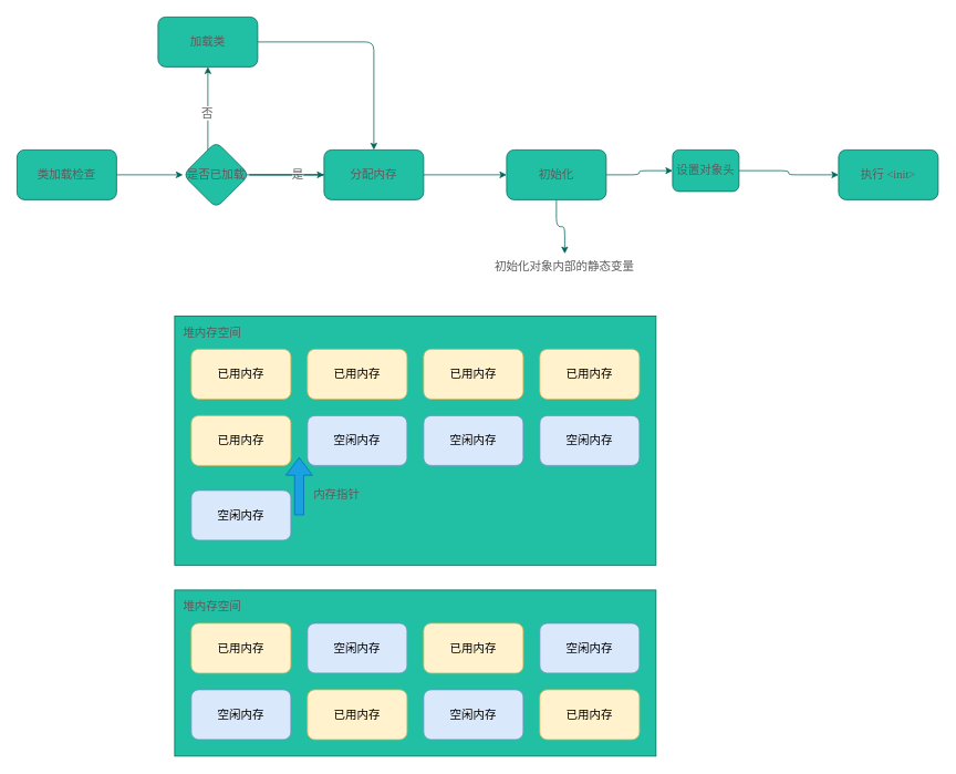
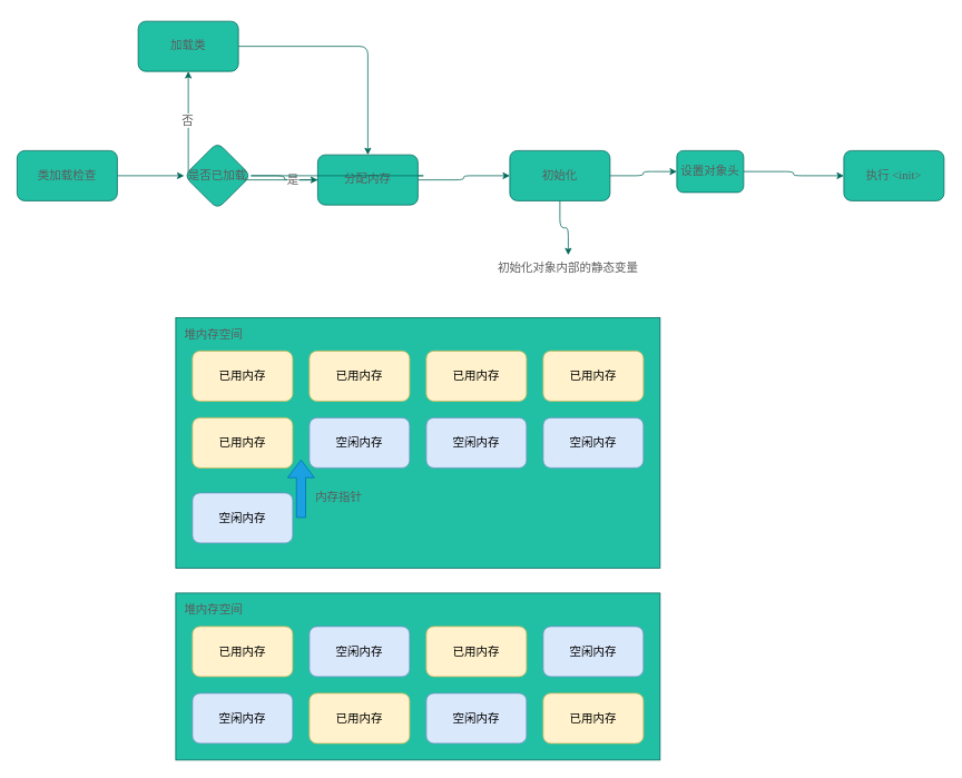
  <mxCell id="0" />
  <mxCell id="1" parent="0" />
  <mxCell id="2" value="" style="edgeStyle=orthogonalEdgeStyle;rounded=1;sketch=0;orthogonalLoop=1;jettySize=auto;html=1;fontFamily=Comic Sans MS;fontColor=#5C5C5C;strokeColor=#006658;fillColor=#21C0A5;fontSize=14;" edge="1" parent="1" source="3" target="8"><mxGeometry relative="1" as="geometry" /></mxCell>
  <mxCell id="3" value="类加载检查" style="rounded=1;whiteSpace=wrap;html=1;sketch=0;fontColor=#5C5C5C;strokeColor=#006658;fillColor=#21C0A5;fontFamily=Comic Sans MS;fontSize=14;" vertex="1" parent="1"><mxGeometry x="20" y="180" width="120" height="60" as="geometry" /></mxCell>
  <mxCell id="4" value="" style="edgeStyle=orthogonalEdgeStyle;rounded=1;sketch=0;orthogonalLoop=1;jettySize=auto;html=1;fontFamily=Comic Sans MS;fontColor=#5C5C5C;strokeColor=#006658;fillColor=#21C0A5;fontSize=14;startArrow=none;" edge="1" parent="1" source="18" target="10"><mxGeometry relative="1" as="geometry"><Array as="points" /></mxGeometry></mxCell>
  <mxCell id="5" value="否" style="edgeLabel;html=1;align=center;verticalAlign=middle;resizable=0;points=[];fontSize=14;fontColor=#5C5C5C;" vertex="1" connectable="0" parent="4"><mxGeometry x="0.593" y="2" relative="1" as="geometry"><mxPoint as="offset" /></mxGeometry></mxCell>
  <mxCell id="6" value="" style="edgeStyle=orthogonalEdgeStyle;rounded=1;sketch=0;orthogonalLoop=1;jettySize=auto;html=1;fontFamily=Comic Sans MS;fontColor=#5C5C5C;strokeColor=#006658;fillColor=#21C0A5;fontSize=14;" edge="1" parent="1" source="8" target="18"><mxGeometry relative="1" as="geometry" /></mxCell>
  <mxCell id="7" value="是" style="edgeLabel;html=1;align=center;verticalAlign=middle;resizable=0;points=[];fontColor=#5C5C5C;fontSize=14;" vertex="1" connectable="0" parent="6"><mxGeometry x="0.267" y="1" relative="1" as="geometry"><mxPoint as="offset" /></mxGeometry></mxCell>
  <mxCell id="8" value="是否已加载" style="rhombus;whiteSpace=wrap;html=1;fontFamily=Comic Sans MS;fillColor=#21C0A5;strokeColor=#006658;fontColor=#5C5C5C;rounded=1;sketch=0;fontSize=14;" vertex="1" parent="1"><mxGeometry x="220" y="170" width="80" height="80" as="geometry" /></mxCell>
  <mxCell id="9" style="edgeStyle=orthogonalEdgeStyle;curved=0;rounded=1;sketch=0;orthogonalLoop=1;jettySize=auto;html=1;exitX=1;exitY=0.5;exitDx=0;exitDy=0;fontSize=14;fontColor=#5C5C5C;strokeColor=#006658;fillColor=#21C0A5;" edge="1" parent="1" source="10" target="18"><mxGeometry relative="1" as="geometry" /></mxCell>
- <mxCell id="10" value="加载类" style="whiteSpace=wrap;html=1;fontFamily=Comic Sans MS;fillColor=#21C0A5;strokeColor=#006658;fontColor=#5C5C5C;rounded=1;sketch=0;fontSize=14;" vertex="1" parent="1"><mxGeometry x="190" y="20" width="120" height="60" as="geometry" /></mxCell>
+ <mxCell id="10" value="加载类" style="whiteSpace=wrap;html=1;fontFamily=Comic Sans MS;fillColor=#21C0A5;strokeColor=#006658;fontColor=#5C5C5C;rounded=1;sketch=0;fontSize=14;" vertex="1" parent="1"><mxGeometry x="165" y="25" width="120" height="60" as="geometry" /></mxCell>
  <mxCell id="11" value="" style="edgeStyle=orthogonalEdgeStyle;curved=0;rounded=1;sketch=0;orthogonalLoop=1;jettySize=auto;html=1;fontColor=#5C5C5C;strokeColor=#006658;fillColor=#21C0A5;fontSize=14;" edge="1" parent="1" source="18" target="14"><mxGeometry relative="1" as="geometry" /></mxCell>
  <mxCell id="12" value="" style="edgeStyle=orthogonalEdgeStyle;curved=0;rounded=1;sketch=0;orthogonalLoop=1;jettySize=auto;html=1;fontColor=#5C5C5C;strokeColor=#006658;fillColor=#21C0A5;fontSize=14;" edge="1" parent="1" source="14" target="16"><mxGeometry relative="1" as="geometry" /></mxCell>
  <mxCell id="13" style="edgeStyle=orthogonalEdgeStyle;curved=0;rounded=1;sketch=0;orthogonalLoop=1;jettySize=auto;html=1;exitX=0.5;exitY=1;exitDx=0;exitDy=0;entryX=0.5;entryY=0;entryDx=0;entryDy=0;fontFamily=Helvetica;fontSize=14;fontColor=#5C5C5C;strokeColor=#006658;fillColor=#21C0A5;" edge="1" parent="1" source="14" target="20"><mxGeometry relative="1" as="geometry" /></mxCell>
  <mxCell id="14" value="初始化" style="whiteSpace=wrap;html=1;fontFamily=Comic Sans MS;fillColor=#21C0A5;strokeColor=#006658;fontColor=#5C5C5C;rounded=1;sketch=0;fontSize=14;" vertex="1" parent="1"><mxGeometry x="610" y="180" width="120" height="60" as="geometry" /></mxCell>
  <mxCell id="15" value="" style="edgeStyle=orthogonalEdgeStyle;curved=0;rounded=1;sketch=0;orthogonalLoop=1;jettySize=auto;html=1;fontColor=#5C5C5C;strokeColor=#006658;fillColor=#21C0A5;fontSize=14;" edge="1" parent="1" source="16" target="17"><mxGeometry relative="1" as="geometry" /></mxCell>
  <mxCell id="16" value="设置对象头" style="whiteSpace=wrap;html=1;fontFamily=Comic Sans MS;fillColor=#21C0A5;strokeColor=#006658;fontColor=#5C5C5C;rounded=1;sketch=0;fontSize=14;" vertex="1" parent="1"><mxGeometry x="810" y="180" width="80" height="50" as="geometry" /></mxCell>
  <mxCell id="17" value="执行 &amp;lt;init&amp;gt;" style="whiteSpace=wrap;html=1;fontFamily=Comic Sans MS;fillColor=#21C0A5;strokeColor=#006658;fontColor=#5C5C5C;rounded=1;sketch=0;fontSize=14;" vertex="1" parent="1"><mxGeometry x="1010" y="180" width="120" height="60" as="geometry" /></mxCell>
- <mxCell id="18" value="分配内存" style="whiteSpace=wrap;html=1;fontFamily=Comic Sans MS;fillColor=#21C0A5;strokeColor=#006658;fontColor=#5C5C5C;rounded=1;sketch=0;fontSize=14;" vertex="1" parent="1"><mxGeometry x="390" y="180" width="120" height="60" as="geometry" /></mxCell>
+ <mxCell id="18" value="分配内存" style="whiteSpace=wrap;html=1;fontFamily=Comic Sans MS;fillColor=#21C0A5;strokeColor=#006658;fontColor=#5C5C5C;rounded=1;sketch=0;fontSize=14;" vertex="1" parent="1"><mxGeometry x="380" y="185" width="120" height="60" as="geometry" /></mxCell>
  <mxCell id="19" value="" style="edgeStyle=orthogonalEdgeStyle;rounded=1;sketch=0;orthogonalLoop=1;jettySize=auto;html=1;fontFamily=Comic Sans MS;fontColor=#5C5C5C;strokeColor=#006658;fillColor=#21C0A5;fontSize=14;endArrow=none;" edge="1" parent="1" source="8" target="18"><mxGeometry relative="1" as="geometry"><mxPoint x="290" y="210" as="sourcePoint" /><mxPoint x="250" y="80" as="targetPoint" /><Array as="points"><mxPoint x="510" y="210" /><mxPoint x="510" y="210" /></Array></mxGeometry></mxCell>
  <mxCell id="20" value="初始化对象内部的静态变量" style="text;html=1;strokeColor=none;fillColor=none;align=center;verticalAlign=middle;whiteSpace=wrap;rounded=0;sketch=0;fontColor=#5C5C5C;fontSize=14;glass=0;" vertex="1" parent="1"><mxGeometry x="570" y="305" width="220" height="30" as="geometry" /></mxCell>
  <mxCell id="21" value="" style="rounded=0;whiteSpace=wrap;html=1;sketch=0;fontColor=#5C5C5C;strokeColor=#006658;fillColor=#21C0A5;" vertex="1" parent="1"><mxGeometry x="210" y="380" width="580" height="300" as="geometry" /></mxCell>
  <mxCell id="22" value="堆内存空间" style="text;html=1;align=center;verticalAlign=middle;resizable=0;points=[];autosize=1;strokeColor=none;fillColor=none;fontColor=#5C5C5C;fontSize=14;" vertex="1" parent="1"><mxGeometry x="210" y="390" width="90" height="20" as="geometry" /></mxCell>
  <mxCell id="23" value="已用内存" style="rounded=1;whiteSpace=wrap;html=1;fontFamily=Helvetica;fontSize=14;fillColor=#fff2cc;strokeColor=#d6b656;" vertex="1" parent="1"><mxGeometry x="230" y="420" width="120" height="60" as="geometry" /></mxCell>
  <mxCell id="24" value="已用内存" style="rounded=1;whiteSpace=wrap;html=1;fontFamily=Helvetica;fontSize=14;fillColor=#fff2cc;strokeColor=#d6b656;" vertex="1" parent="1"><mxGeometry x="370" y="420" width="120" height="60" as="geometry" /></mxCell>
  <mxCell id="25" value="已用内存" style="rounded=1;whiteSpace=wrap;html=1;fontFamily=Helvetica;fontSize=14;fillColor=#fff2cc;strokeColor=#d6b656;" vertex="1" parent="1"><mxGeometry x="650" y="420" width="120" height="60" as="geometry" /></mxCell>
  <mxCell id="26" value="已用内存" style="rounded=1;whiteSpace=wrap;html=1;fontFamily=Helvetica;fontSize=14;fillColor=#fff2cc;strokeColor=#d6b656;" vertex="1" parent="1"><mxGeometry x="510" y="420" width="120" height="60" as="geometry" /></mxCell>
  <mxCell id="27" value="已用内存" style="rounded=1;whiteSpace=wrap;html=1;fontFamily=Helvetica;fontSize=14;fillColor=#fff2cc;strokeColor=#d6b656;" vertex="1" parent="1"><mxGeometry x="230" y="500" width="120" height="60" as="geometry" /></mxCell>
  <mxCell id="28" value="空闲内存" style="rounded=1;whiteSpace=wrap;html=1;fontFamily=Helvetica;fontSize=14;fillColor=#dae8fc;strokeColor=#6c8ebf;" vertex="1" parent="1"><mxGeometry x="370" y="500" width="120" height="60" as="geometry" /></mxCell>
  <mxCell id="29" value="" style="shape=flexArrow;endArrow=classic;html=1;rounded=1;sketch=0;fontFamily=Helvetica;fontSize=14;fontColor=#5C5C5C;strokeColor=#006EAF;fillColor=#1ba1e2;curved=0;width=11;endSize=6.74;" edge="1" parent="1"><mxGeometry width="50" height="50" relative="1" as="geometry"><mxPoint x="360" y="620" as="sourcePoint" /><mxPoint x="360" y="550" as="targetPoint" /></mxGeometry></mxCell>
  <mxCell id="30" value="空闲内存" style="rounded=1;whiteSpace=wrap;html=1;fontFamily=Helvetica;fontSize=14;fillColor=#dae8fc;strokeColor=#6c8ebf;" vertex="1" parent="1"><mxGeometry x="650" y="500" width="120" height="60" as="geometry" /></mxCell>
  <mxCell id="31" value="空闲内存" style="rounded=1;whiteSpace=wrap;html=1;fontFamily=Helvetica;fontSize=14;fillColor=#dae8fc;strokeColor=#6c8ebf;" vertex="1" parent="1"><mxGeometry x="510" y="500" width="120" height="60" as="geometry" /></mxCell>
  <mxCell id="32" value="空闲内存" style="rounded=1;whiteSpace=wrap;html=1;fontFamily=Helvetica;fontSize=14;fillColor=#dae8fc;strokeColor=#6c8ebf;" vertex="1" parent="1"><mxGeometry x="230" y="590" width="120" height="60" as="geometry" /></mxCell>
  <mxCell id="33" value="内存指针" style="text;html=1;align=center;verticalAlign=middle;resizable=0;points=[];autosize=1;strokeColor=none;fillColor=none;fontSize=14;fontFamily=Helvetica;fontColor=#5C5C5C;" vertex="1" parent="1"><mxGeometry x="370" y="585" width="70" height="20" as="geometry" /></mxCell>
  <mxCell id="34" value="" style="rounded=0;whiteSpace=wrap;html=1;sketch=0;fontColor=#5C5C5C;strokeColor=#006658;fillColor=#21C0A5;" vertex="1" parent="1"><mxGeometry x="210" y="710" width="580" height="200" as="geometry" /></mxCell>
  <mxCell id="35" value="堆内存空间" style="text;html=1;align=center;verticalAlign=middle;resizable=0;points=[];autosize=1;strokeColor=none;fillColor=none;fontColor=#5C5C5C;fontSize=14;" vertex="1" parent="1"><mxGeometry x="210" y="720" width="90" height="20" as="geometry" /></mxCell>
  <mxCell id="36" value="已用内存" style="rounded=1;whiteSpace=wrap;html=1;fontFamily=Helvetica;fontSize=14;fillColor=#fff2cc;strokeColor=#d6b656;" vertex="1" parent="1"><mxGeometry x="230" y="750" width="120" height="60" as="geometry" /></mxCell>
  <mxCell id="37" value="已用内存" style="rounded=1;whiteSpace=wrap;html=1;fontFamily=Helvetica;fontSize=14;fillColor=#fff2cc;strokeColor=#d6b656;" vertex="1" parent="1"><mxGeometry x="510" y="750" width="120" height="60" as="geometry" /></mxCell>
  <mxCell id="38" value="已用内存" style="rounded=1;whiteSpace=wrap;html=1;fontFamily=Helvetica;fontSize=14;fillColor=#fff2cc;strokeColor=#d6b656;" vertex="1" parent="1"><mxGeometry x="650" y="830" width="120" height="60" as="geometry" /></mxCell>
  <mxCell id="39" value="已用内存" style="rounded=1;whiteSpace=wrap;html=1;fontFamily=Helvetica;fontSize=14;fillColor=#fff2cc;strokeColor=#d6b656;" vertex="1" parent="1"><mxGeometry x="370" y="830" width="120" height="60" as="geometry" /></mxCell>
  <mxCell id="40" value="空闲内存" style="rounded=1;whiteSpace=wrap;html=1;fontFamily=Helvetica;fontSize=14;fillColor=#dae8fc;strokeColor=#6c8ebf;" vertex="1" parent="1"><mxGeometry x="370" y="750" width="120" height="60" as="geometry" /></mxCell>
  <mxCell id="41" value="空闲内存" style="rounded=1;whiteSpace=wrap;html=1;fontFamily=Helvetica;fontSize=14;fillColor=#dae8fc;strokeColor=#6c8ebf;" vertex="1" parent="1"><mxGeometry x="650" y="750" width="120" height="60" as="geometry" /></mxCell>
  <mxCell id="42" value="空闲内存" style="rounded=1;whiteSpace=wrap;html=1;fontFamily=Helvetica;fontSize=14;fillColor=#dae8fc;strokeColor=#6c8ebf;" vertex="1" parent="1"><mxGeometry x="510" y="830" width="120" height="60" as="geometry" /></mxCell>
  <mxCell id="43" value="空闲内存" style="rounded=1;whiteSpace=wrap;html=1;fontFamily=Helvetica;fontSize=14;fillColor=#dae8fc;strokeColor=#6c8ebf;" vertex="1" parent="1"><mxGeometry x="230" y="830" width="120" height="60" as="geometry" /></mxCell>
